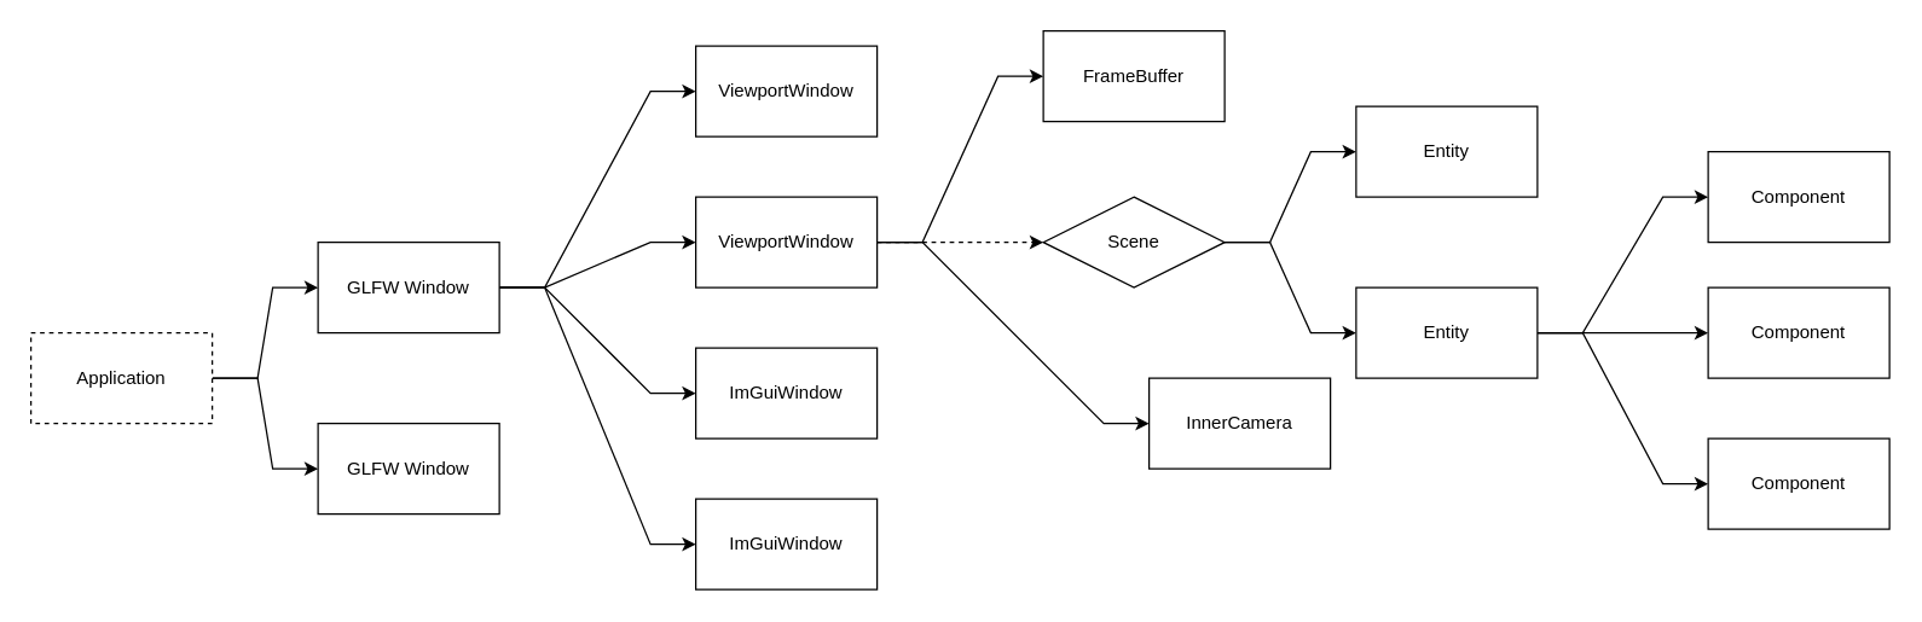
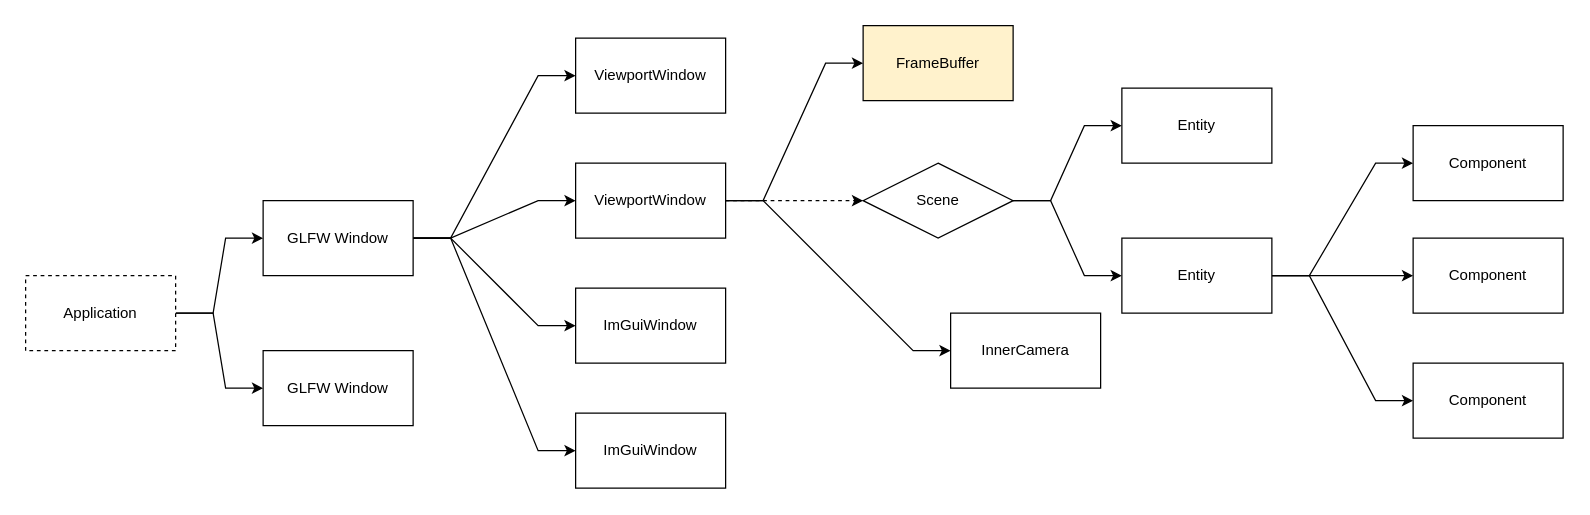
  <mxCell id="0" />
  <mxCell id="1" parent="0" />
  <mxCell id="2" style="edgeStyle=entityRelationEdgeStyle;rounded=0;orthogonalLoop=1;jettySize=auto;html=1;exitX=1;exitY=0.5;exitDx=0;exitDy=0;entryX=0;entryY=0.5;entryDx=0;entryDy=0;" parent="1" source="4" target="9" edge="1"><mxGeometry relative="1" as="geometry" /></mxCell>
  <mxCell id="3" style="edgeStyle=entityRelationEdgeStyle;rounded=0;orthogonalLoop=1;jettySize=auto;html=1;exitX=1;exitY=0.5;exitDx=0;exitDy=0;entryX=0;entryY=0.5;entryDx=0;entryDy=0;" parent="1" source="4" target="10" edge="1"><mxGeometry relative="1" as="geometry" /></mxCell>
  <mxCell id="4" value="Application" style="rounded=0;whiteSpace=wrap;html=1;dashed=1;" parent="1" vertex="1"><mxGeometry y="220" width="120" height="60" as="geometry" x="20" /></mxCell>
  <mxCell id="5" style="edgeStyle=entityRelationEdgeStyle;rounded=0;orthogonalLoop=1;jettySize=auto;html=1;exitX=1;exitY=0.5;exitDx=0;exitDy=0;entryX=0;entryY=0.5;entryDx=0;entryDy=0;" parent="1" source="9" target="11" edge="1"><mxGeometry relative="1" as="geometry" /></mxCell>
  <mxCell id="6" style="edgeStyle=entityRelationEdgeStyle;rounded=0;orthogonalLoop=1;jettySize=auto;html=1;exitX=1;exitY=0.5;exitDx=0;exitDy=0;" parent="1" source="9" target="15" edge="1"><mxGeometry relative="1" as="geometry" /></mxCell>
  <mxCell id="7" style="edgeStyle=entityRelationEdgeStyle;rounded=0;orthogonalLoop=1;jettySize=auto;html=1;exitX=1;exitY=0.5;exitDx=0;exitDy=0;entryX=0;entryY=0.5;entryDx=0;entryDy=0;" parent="1" source="9" target="16" edge="1"><mxGeometry relative="1" as="geometry" /></mxCell>
  <mxCell id="8" style="edgeStyle=entityRelationEdgeStyle;rounded=0;orthogonalLoop=1;jettySize=auto;html=1;exitX=1;exitY=0.5;exitDx=0;exitDy=0;entryX=0;entryY=0.5;entryDx=0;entryDy=0;" parent="1" source="9" target="17" edge="1"><mxGeometry relative="1" as="geometry" /></mxCell>
  <mxCell id="9" value="GLFW Window" style="rounded=0;whiteSpace=wrap;html=1;" parent="1" vertex="1"><mxGeometry x="210" y="160" width="120" height="60" as="geometry" /></mxCell>
  <mxCell id="10" value="&lt;span&gt;GLFW Window&lt;/span&gt;" style="rounded=0;whiteSpace=wrap;html=1;" parent="1" vertex="1"><mxGeometry x="210" y="280" width="120" height="60" as="geometry" /></mxCell>
  <mxCell id="11" value="ViewportWindow" style="rounded=0;whiteSpace=wrap;html=1;" parent="1" vertex="1"><mxGeometry x="460" y="30" width="120" height="60" as="geometry" /></mxCell>
  <mxCell id="12" style="edgeStyle=entityRelationEdgeStyle;rounded=0;orthogonalLoop=1;jettySize=auto;html=1;exitX=1;exitY=0.5;exitDx=0;exitDy=0;entryX=0;entryY=0.5;entryDx=0;entryDy=0;" parent="1" source="15" target="29" edge="1"><mxGeometry relative="1" as="geometry" /></mxCell>
  <mxCell id="13" style="edgeStyle=entityRelationEdgeStyle;rounded=0;orthogonalLoop=1;jettySize=auto;html=1;exitX=1;exitY=0.5;exitDx=0;exitDy=0;entryX=0;entryY=0.5;entryDx=0;entryDy=0;" parent="1" source="15" target="30" edge="1"><mxGeometry relative="1" as="geometry" /></mxCell>
  <mxCell id="14" style="edgeStyle=orthogonalEdgeStyle;rounded=0;orthogonalLoop=1;jettySize=auto;html=1;exitX=1;exitY=0.5;exitDx=0;exitDy=0;dashed=1;" edge="1" parent="1" source="15" target="21"><mxGeometry relative="1" as="geometry" /></mxCell>
  <mxCell id="15" value="ViewportWindow" style="rounded=0;whiteSpace=wrap;html=1;" parent="1" vertex="1"><mxGeometry x="460" y="130" width="120" height="60" as="geometry" /></mxCell>
  <mxCell id="16" value="ImGuiWindow" style="rounded=0;whiteSpace=wrap;html=1;" parent="1" vertex="1"><mxGeometry x="460" y="230" width="120" height="60" as="geometry" /></mxCell>
  <mxCell id="17" value="ImGuiWindow" style="rounded=0;whiteSpace=wrap;html=1;" parent="1" vertex="1"><mxGeometry x="460" y="330" width="120" height="60" as="geometry" /></mxCell>
  <mxCell id="18" value="Entity" style="rounded=0;whiteSpace=wrap;html=1;" parent="1" vertex="1"><mxGeometry x="897" y="70" width="120" height="60" as="geometry" /></mxCell>
  <mxCell id="19" style="edgeStyle=entityRelationEdgeStyle;rounded=0;orthogonalLoop=1;jettySize=auto;html=1;exitX=1;exitY=0.5;exitDx=0;exitDy=0;entryX=0;entryY=0.5;entryDx=0;entryDy=0;" parent="1" source="21" target="18" edge="1"><mxGeometry relative="1" as="geometry" /></mxCell>
  <mxCell id="20" style="edgeStyle=entityRelationEdgeStyle;rounded=0;orthogonalLoop=1;jettySize=auto;html=1;exitX=1;exitY=0.5;exitDx=0;exitDy=0;" parent="1" source="21" target="25" edge="1"><mxGeometry relative="1" as="geometry" /></mxCell>
  <mxCell id="21" value="Scene" style="rhombus;whiteSpace=wrap;html=1;" parent="1" vertex="1"><mxGeometry x="690" y="130" width="120" height="60" as="geometry" /></mxCell>
  <mxCell id="22" style="edgeStyle=entityRelationEdgeStyle;rounded=0;orthogonalLoop=1;jettySize=auto;html=1;exitX=1;exitY=0.5;exitDx=0;exitDy=0;entryX=0;entryY=0.5;entryDx=0;entryDy=0;" parent="1" source="25" target="26" edge="1"><mxGeometry relative="1" as="geometry" /></mxCell>
  <mxCell id="23" style="edgeStyle=entityRelationEdgeStyle;rounded=0;orthogonalLoop=1;jettySize=auto;html=1;exitX=1;exitY=0.5;exitDx=0;exitDy=0;entryX=0;entryY=0.5;entryDx=0;entryDy=0;" parent="1" source="25" target="27" edge="1"><mxGeometry relative="1" as="geometry" /></mxCell>
  <mxCell id="24" style="edgeStyle=entityRelationEdgeStyle;rounded=0;orthogonalLoop=1;jettySize=auto;html=1;exitX=1;exitY=0.5;exitDx=0;exitDy=0;entryX=0;entryY=0.5;entryDx=0;entryDy=0;" parent="1" source="25" target="28" edge="1"><mxGeometry relative="1" as="geometry" /></mxCell>
  <mxCell id="25" value="Entity" style="rounded=0;whiteSpace=wrap;html=1;" parent="1" vertex="1"><mxGeometry x="897" y="190" width="120" height="60" as="geometry" /></mxCell>
  <mxCell id="26" value="Component" style="rounded=0;whiteSpace=wrap;html=1;" parent="1" vertex="1"><mxGeometry x="1130" y="100" width="120" height="60" as="geometry" /></mxCell>
  <mxCell id="27" value="Component" style="rounded=0;whiteSpace=wrap;html=1;" parent="1" vertex="1"><mxGeometry x="1130" y="190" width="120" height="60" as="geometry" /></mxCell>
  <mxCell id="28" value="Component" style="rounded=0;whiteSpace=wrap;html=1;" parent="1" vertex="1"><mxGeometry x="1130" y="290" width="120" height="60" as="geometry" /></mxCell>
- <mxCell id="29" value="FrameBuffer" style="rounded=0;whiteSpace=wrap;html=1;" parent="1" vertex="1"><mxGeometry x="690" y="20" width="120" height="60" as="geometry" /></mxCell>
+ <mxCell id="29" value="FrameBuffer" style="rounded=0;whiteSpace=wrap;html=1;fillColor=#fff2cc;" parent="1" vertex="1"><mxGeometry x="690" y="20" width="120" height="60" as="geometry" /></mxCell>
  <mxCell id="30" value="InnerCamera" style="rounded=0;whiteSpace=wrap;html=1;" parent="1" vertex="1"><mxGeometry x="760" y="250" width="120" height="60" as="geometry" /></mxCell>
